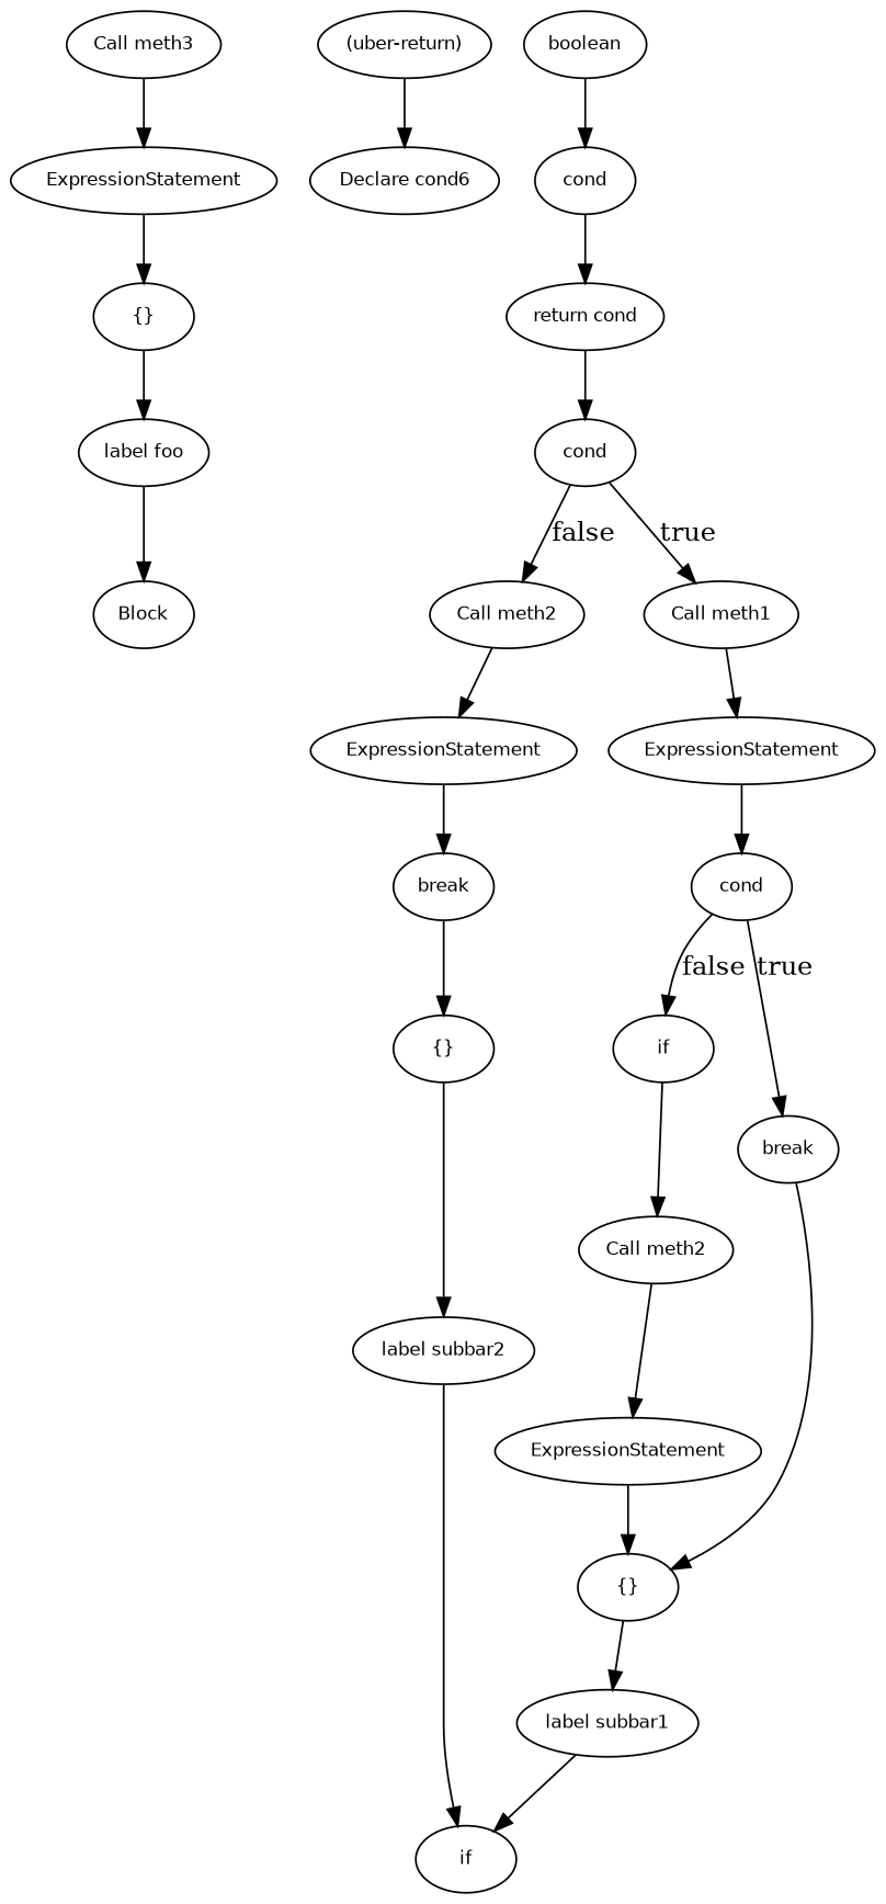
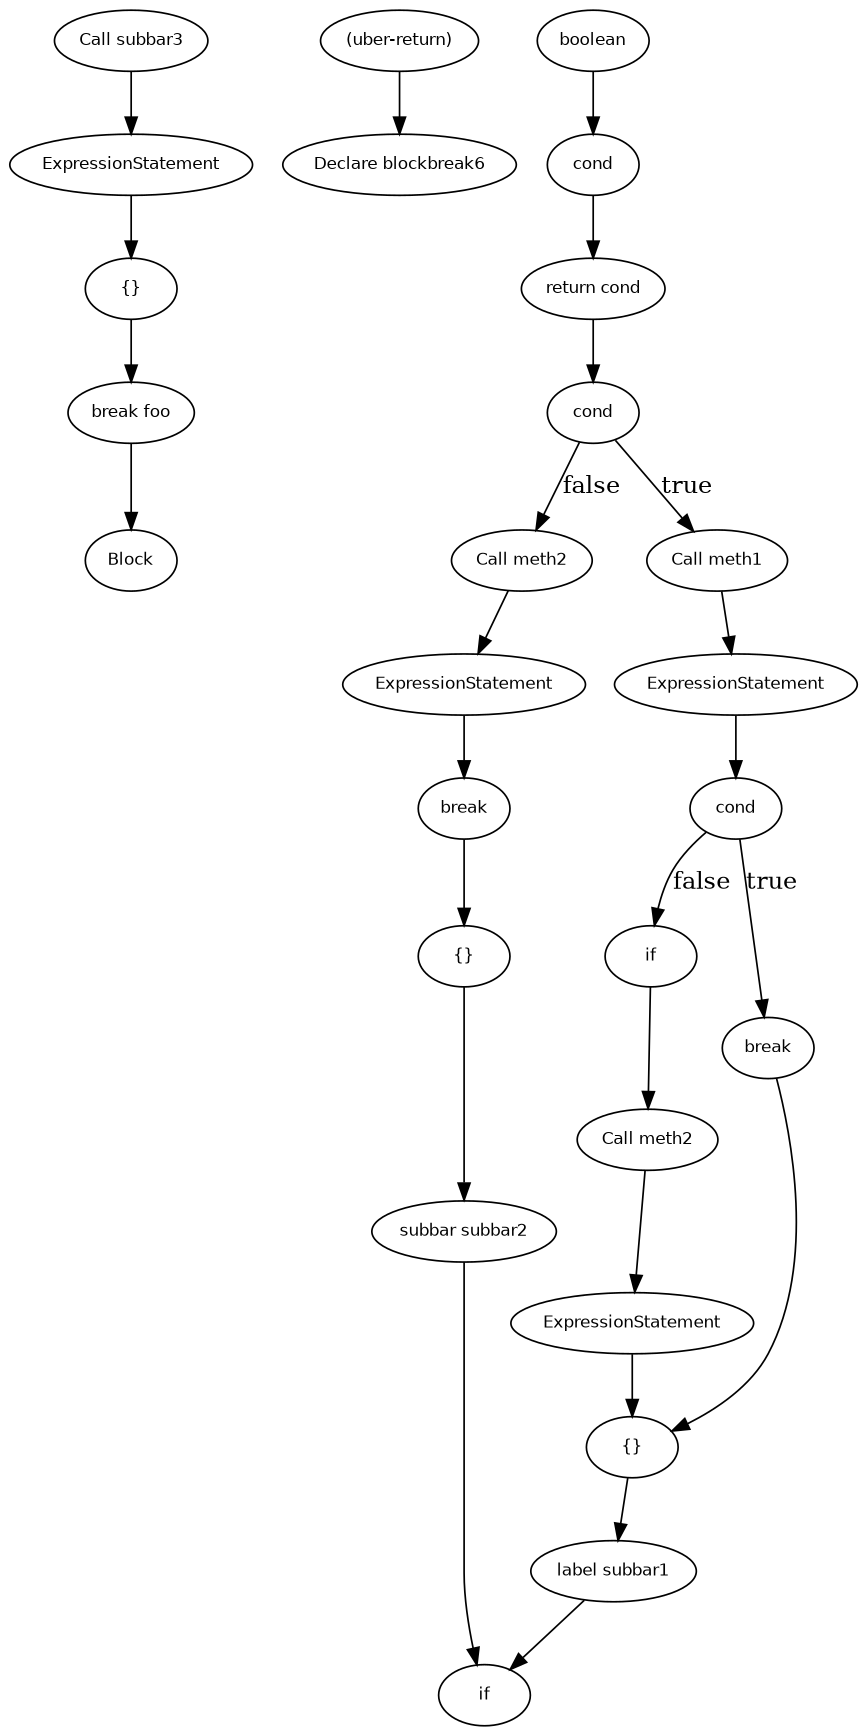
  digraph {
    node [fontname=Helvetica fontsize=10]
    n1 [label=Block]
    n2 [label="(uber-return)"]
-   n3 [label="Declare cond6"]
-   n4 [label="Call meth3"]
+   n3 [label="Declare blockbreak6"]
+   n4 [label="Call subbar3"]
    n5 [label=ExpressionStatement]
    n6 [label="{}"]
-   n7 [label="label foo"]
+   n7 [label="break foo"]
    n8 [label=break]
    n9 [label="{}"]
-   n10 [label="label subbar2"]
+   n10 [label="subbar subbar2"]
    n11 [label="Call meth2"]
    n12 [label=ExpressionStatement]
    n13 [label=if]
    n14 [label="Call meth2"]
    n15 [label=ExpressionStatement]
    n16 [label="Call meth1"]
    n17 [label=ExpressionStatement]
    n18 [label=cond]
    n19 [label=break]
    n20 [label="{}"]
    n21 [label="label subbar1"]
    n22 [label=if]
    n23 [label=cond]
    n24 [label=cond]
    n25 [label="return cond"]
    n26 [label=boolean]
    n2 -> n3
    n4 -> n5
    n5 -> n6
    n6 -> n7
    n7 -> n1
    n8 -> n9
    n9 -> n10
    n10 -> n22
    n11 -> n12
    n12 -> n8
    n13 -> n14
    n14 -> n15
    n15 -> n20
    n16 -> n17
    n17 -> n18
    n18 -> n13 [label=false]
    n18 -> n19 [label=true]
    n19 -> n20
    n20 -> n21
    n21 -> n22
    n23 -> n11 [label=false]
    n23 -> n16 [label=true]
    n24 -> n25
    n25 -> n23
    n26 -> n24
  }
